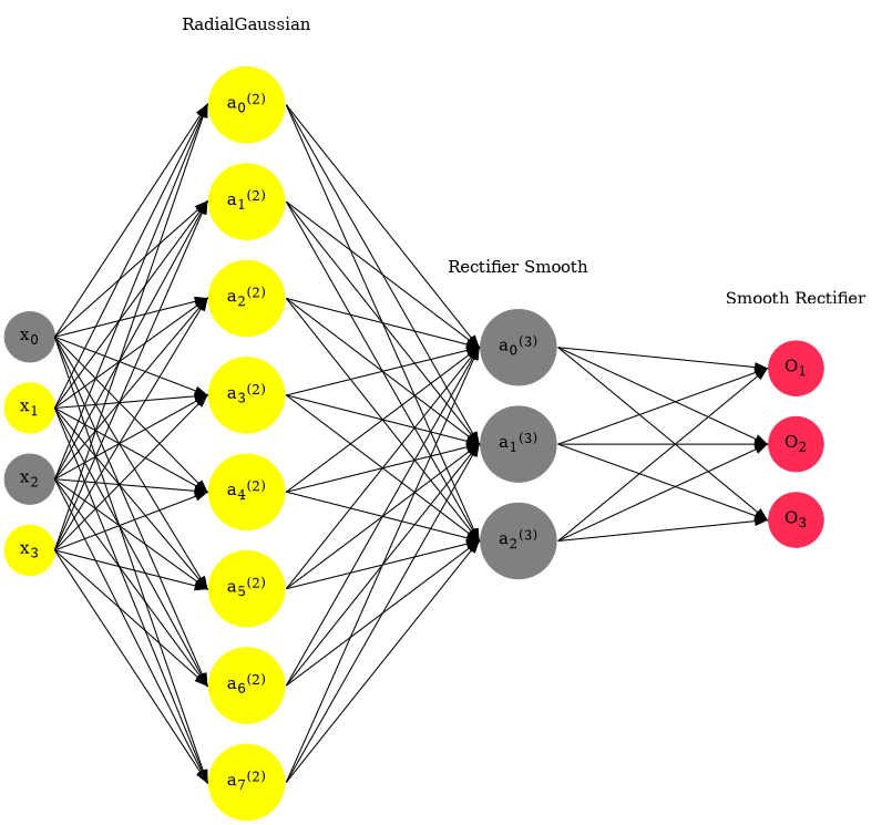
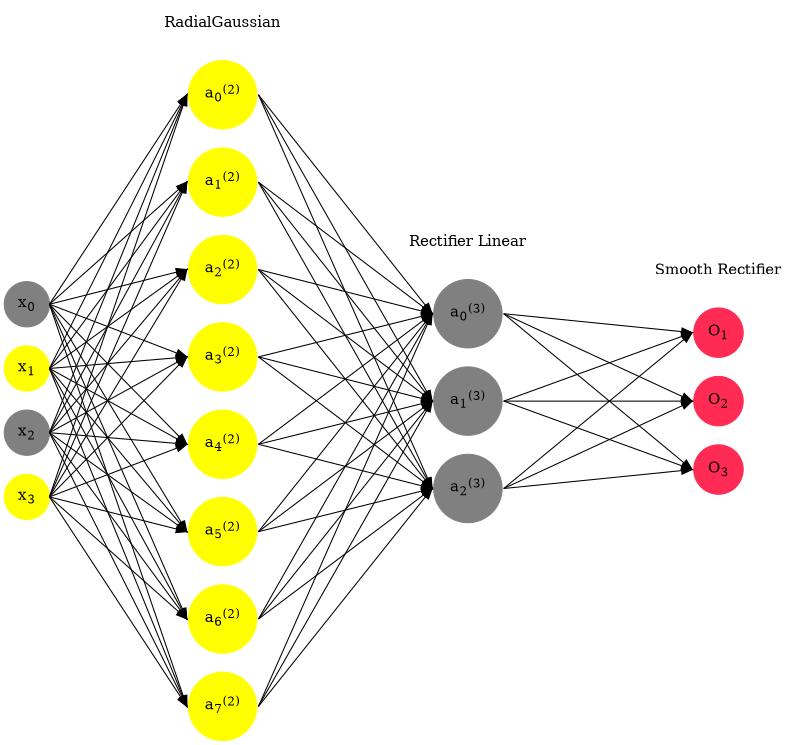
  digraph {
    rankdir=LR
    ranksep=1.4
    splines=false
    node [color="0.1667, nan, nan" fillcolor="0.1667, nan, nan" shape=circle style=filled]
    edge [headport=w style=solid tailport=e]
    n1 [color="0.1667, 0.0, 0.5" fillcolor="0.1667, 0.0, 0.5" label=<x<sub>0</sub>>]
    n2 [color="0.1667, 1.0, 1.0" fillcolor="0.1667, 1.0, 1.0" label=<x<sub>1</sub>>]
    n3 [color="0.1667, 0.0, 0.5" fillcolor="0.1667, 0.0, 0.5" label=<x<sub>2</sub>>]
    n4 [color="0.1667, 1.0, 1.0" fillcolor="0.1667, 1.0, 1.0" label=<x<sub>3</sub>>]
    n5 [label=<a<sub>0</sub><sup>(2)</sup>>]
    n6 [label=<a<sub>1</sub><sup>(2)</sup>>]
    n7 [label=<a<sub>2</sub><sup>(2)</sup>>]
    n8 [label=<a<sub>3</sub><sup>(2)</sup>>]
    n9 [label=<a<sub>4</sub><sup>(2)</sup>>]
    n10 [label=<a<sub>5</sub><sup>(2)</sup>>]
    n11 [label=<a<sub>6</sub><sup>(2)</sup>>]
    n12 [label=<a<sub>7</sub><sup>(2)</sup>>]
    n13 [color="0.1667, 0.000000, 0.500000" fillcolor="0.1667, 0.000000, 0.500000" label=<a<sub>0</sub><sup>(3)</sup>>]
    n14 [color="0.1667, 0.000000, 0.500000" fillcolor="0.1667, 0.000000, 0.500000" label=<a<sub>1</sub><sup>(3)</sup>>]
    n15 [color="0.1667, 0.000000, 0.500000" fillcolor="0.1667, 0.000000, 0.500000" label=<a<sub>2</sub><sup>(3)</sup>>]
    n16 [color="0.9667, 0.83, 1.0" fillcolor="0.9667, 0.83, 1.0" label=<O<sub>1</sub>>]
    n17 [color="0.9667, 0.83, 1.0" fillcolor="0.9667, 0.83, 1.0" label=<O<sub>2</sub>>]
    n18 [color="0.9667, 0.83, 1.0" fillcolor="0.9667, 0.83, 1.0" label=<O<sub>3</sub>>]
    n19 [label=RadialGaussian shape=plaintext color="" fillcolor="" style=""]
-   n20 [label="Rectifier Smooth" shape=plaintext color="" fillcolor="" style=""]
+   n20 [label="Rectifier Linear" shape=plaintext color="" fillcolor="" style=""]
    n21 [label="Smooth Rectifier" shape=plaintext color="" fillcolor="" style=""]
    subgraph sub_1 {
      n1
    }
    subgraph sub_2 {
      n2
    }
    subgraph sub_3 {
      n3
    }
    subgraph sub_4 {
      n4
    }
    subgraph sub_5 {
      n5
    }
    subgraph sub_6 {
      n6
    }
    subgraph sub_7 {
      n7
    }
    subgraph sub_8 {
      n8
    }
    subgraph sub_9 {
      n9
    }
    subgraph sub_10 {
      n10
    }
    subgraph sub_11 {
      n11
    }
    subgraph sub_12 {
      n12
    }
    subgraph sub_13 {
      n13
    }
    subgraph sub_14 {
      n14
    }
    subgraph sub_15 {
      n15
    }
    subgraph sub_16 {
      n16
    }
    subgraph sub_17 {
      n17
    }
    subgraph sub_18 {
      n18
    }
    subgraph sub_19 {
      rank=same
      n1
      n2
      n3
      n4
    }
    subgraph sub_20 {
      rank=same
      n5
      n6
      n7
      n8
      n9
      n10
      n11
      n12
    }
    subgraph sub_21 {
      rank=same
      n13
      n14
      n15
    }
    subgraph sub_22 {
      rank=same
      n16
      n17
      n18
    }
    subgraph sub_23 {
      rank=same
      n5
      n19
    }
    subgraph sub_24 {
      rank=same
      n13
      n20
    }
    subgraph sub_25 {
      rank=same
      n16
      n21
    }
    n1 -> n2 [style=invis]
    n1 -> n5
    n1 -> n6
    n1 -> n7
    n1 -> n8
    n1 -> n9
    n1 -> n10
    n1 -> n11
    n1 -> n12
    n2 -> n3 [style=invis]
    n2 -> n5
    n2 -> n6
    n2 -> n7
    n2 -> n8
    n2 -> n9
    n2 -> n10
    n2 -> n11
    n2 -> n12
    n3 -> n4 [style=invis]
    n3 -> n5
    n3 -> n6
    n3 -> n7
    n3 -> n8
    n3 -> n9
    n3 -> n10
    n3 -> n11
    n3 -> n12
    n4 -> n5
    n4 -> n6
    n4 -> n7
    n4 -> n8
    n4 -> n9
    n4 -> n10
    n4 -> n11
    n4 -> n12
    n5 -> n6 [style=invis]
    n5 -> n13
    n5 -> n14
    n5 -> n15
    n6 -> n7 [style=invis]
    n6 -> n13
    n6 -> n14
    n6 -> n15
    n7 -> n8 [style=invis]
    n7 -> n13
    n7 -> n14
    n7 -> n15
    n8 -> n9 [style=invis]
    n8 -> n13
    n8 -> n14
    n8 -> n15
    n9 -> n10 [style=invis]
    n9 -> n13
    n9 -> n14
    n9 -> n15
    n10 -> n11 [style=invis]
    n10 -> n13
    n10 -> n14
    n10 -> n15
    n11 -> n12 [style=invis]
    n11 -> n13
    n11 -> n14
    n11 -> n15
    n12 -> n13
    n12 -> n14
    n12 -> n15
    n13 -> n14 [style=invis]
    n13 -> n16
    n13 -> n17
    n13 -> n18
    n14 -> n15 [style=invis]
    n14 -> n16
    n14 -> n17
    n14 -> n18
    n15 -> n16
    n15 -> n17
    n15 -> n18
    n16 -> n17 [style=invis]
    n17 -> n18 [style=invis]
    n19 -> n5 [style=invis]
    n20 -> n13 [style=invis]
    n21 -> n16 [style=invis]
  }
